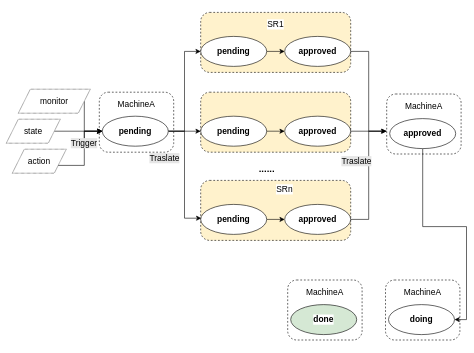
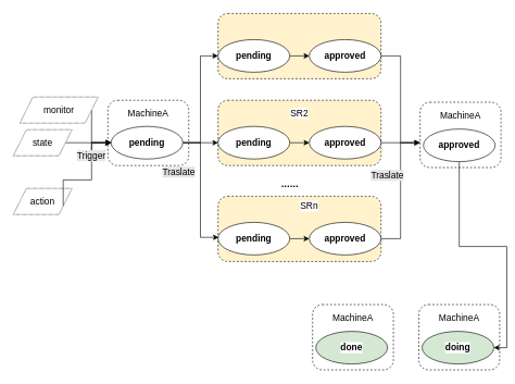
  <mxCell id="0" />
  <mxCell id="1" parent="0" />
  <mxCell id="2" value="" style="rounded=1;whiteSpace=wrap;html=1;dashed=1;labelBackgroundColor=#ffffff;fontSize=14;" vertex="1" parent="1"><mxGeometry x="642" y="466" width="124" height="100" as="geometry" /></mxCell>
  <mxCell id="3" value="" style="rounded=1;whiteSpace=wrap;html=1;dashed=1;labelBackgroundColor=#ffffff;fontSize=14;" vertex="1" parent="1"><mxGeometry x="479" y="466" width="124" height="100" as="geometry" /></mxCell>
  <mxCell id="4" value="" style="rounded=1;whiteSpace=wrap;html=1;dashed=1;labelBackgroundColor=#ffffff;fontSize=14;" vertex="1" parent="1"><mxGeometry x="165" y="153" width="124" height="100" as="geometry" /></mxCell>
  <mxCell id="5" value="" style="rounded=1;whiteSpace=wrap;html=1;dashed=1;labelBackgroundColor=#FFF2CC;fontSize=14;fillColor=#FFF2CC;" vertex="1" parent="1"><mxGeometry x="334" y="20" width="250" height="100" as="geometry" /></mxCell>
  <mxCell id="6" style="edgeStyle=orthogonalEdgeStyle;rounded=0;orthogonalLoop=1;jettySize=auto;html=1;entryX=0;entryY=0.5;entryDx=0;entryDy=0;fontSize=14;" edge="1" parent="1" source="7" target="15"><mxGeometry relative="1" as="geometry"><Array as="points"><mxPoint x="140" y="168" /><mxPoint x="140" y="218" /></Array></mxGeometry></mxCell>
  <mxCell id="7" value="monitor" style="shape=parallelogram;perimeter=parallelogramPerimeter;whiteSpace=wrap;html=1;fixedSize=1;dashed=1;dashPattern=1 1;labelBackgroundColor=#ffffff;fontSize=14;" vertex="1" parent="1"><mxGeometry x="30" y="148" width="120" height="40" as="geometry" /></mxCell>
  <mxCell id="8" value="" style="edgeStyle=orthogonalEdgeStyle;rounded=0;orthogonalLoop=1;jettySize=auto;html=1;fontSize=14;" edge="1" parent="1" source="9" target="15"><mxGeometry relative="1" as="geometry" /></mxCell>
- <mxCell id="9" value="state" style="shape=parallelogram;perimeter=parallelogramPerimeter;whiteSpace=wrap;html=1;fixedSize=1;dashed=1;dashPattern=1 1;labelBackgroundColor=#ffffff;fontSize=14;" vertex="1" parent="1"><mxGeometry x="10" y="198" width="90" height="40" as="geometry" /></mxCell>
+ <mxCell id="9" value="state" style="shape=parallelogram;perimeter=parallelogramPerimeter;whiteSpace=wrap;html=1;fixedSize=1;dashed=1;dashPattern=1 1;labelBackgroundColor=#ffffff;fontSize=14;" vertex="1" parent="1"><mxGeometry x="20" y="198" width="90" height="40" as="geometry" /></mxCell>
  <mxCell id="10" value="" style="edgeStyle=orthogonalEdgeStyle;rounded=0;orthogonalLoop=1;jettySize=auto;html=1;fontSize=14;exitX=1;exitY=0.75;exitDx=0;exitDy=0;" edge="1" parent="1" source="17" target="15"><mxGeometry relative="1" as="geometry"><Array as="points"><mxPoint x="140" y="218" /></Array></mxGeometry></mxCell>
- <mxCell id="11" value="action" style="shape=parallelogram;perimeter=parallelogramPerimeter;whiteSpace=wrap;html=1;fixedSize=1;dashed=1;dashPattern=1 1;labelBackgroundColor=#ffffff;fontSize=14;" vertex="1" parent="1"><mxGeometry x="20" y="248" width="90" height="40" as="geometry" /></mxCell>
+ <mxCell id="11" value="action" style="shape=parallelogram;perimeter=parallelogramPerimeter;whiteSpace=wrap;html=1;fixedSize=1;dashed=1;dashPattern=1 1;labelBackgroundColor=#ffffff;fontSize=14;" vertex="1" parent="1"><mxGeometry x="20" y="288" width="90" height="40" as="geometry" /></mxCell>
  <mxCell id="12" style="edgeStyle=orthogonalEdgeStyle;rounded=0;orthogonalLoop=1;jettySize=auto;html=1;entryX=0;entryY=0.5;entryDx=0;entryDy=0;fontSize=16;" edge="1" parent="1" source="15" target="25"><mxGeometry relative="1" as="geometry" /></mxCell>
  <mxCell id="13" style="edgeStyle=orthogonalEdgeStyle;rounded=0;orthogonalLoop=1;jettySize=auto;html=1;exitX=1;exitY=0.5;exitDx=0;exitDy=0;entryX=0;entryY=0.5;entryDx=0;entryDy=0;fontSize=16;" edge="1" parent="1" source="15" target="19"><mxGeometry relative="1" as="geometry" /></mxCell>
  <mxCell id="14" style="edgeStyle=orthogonalEdgeStyle;rounded=0;orthogonalLoop=1;jettySize=auto;html=1;exitX=1;exitY=0.5;exitDx=0;exitDy=0;entryX=0.004;entryY=0.63;entryDx=0;entryDy=0;entryPerimeter=0;fontSize=16;" edge="1" parent="1" source="15" target="29"><mxGeometry relative="1" as="geometry" /></mxCell>
  <mxCell id="15" value="pending" style="ellipse;whiteSpace=wrap;html=1;labelBackgroundColor=#ffffff;fontSize=14;fontStyle=1" vertex="1" parent="1"><mxGeometry x="170" y="193" width="110" height="50" as="geometry" /></mxCell>
  <mxCell id="16" value="" style="edgeStyle=orthogonalEdgeStyle;rounded=0;orthogonalLoop=1;jettySize=auto;html=1;fontSize=14;exitX=1;exitY=0.75;exitDx=0;exitDy=0;entryX=0;entryY=0.5;entryDx=0;entryDy=0;" edge="1" parent="1" source="11" target="15"><mxGeometry relative="1" as="geometry"><mxPoint x="96.5" y="275" as="sourcePoint" /><mxPoint x="160" y="218" as="targetPoint" /><Array as="points"><mxPoint x="140" y="275" /><mxPoint x="140" y="218" /></Array></mxGeometry></mxCell>
  <mxCell id="17" value="Trigger" style="text;html=1;strokeColor=none;fillColor=none;align=center;verticalAlign=middle;whiteSpace=wrap;rounded=0;dashed=1;labelBackgroundColor=#E6E6E6;fontSize=14;" vertex="1" parent="1"><mxGeometry x="120" y="228" width="40" height="20" as="geometry" /></mxCell>
  <mxCell id="18" style="edgeStyle=orthogonalEdgeStyle;rounded=0;orthogonalLoop=1;jettySize=auto;html=1;exitX=1;exitY=0.5;exitDx=0;exitDy=0;entryX=0;entryY=0.5;entryDx=0;entryDy=0;fontSize=14;" edge="1" parent="1" source="19" target="21"><mxGeometry relative="1" as="geometry" /></mxCell>
  <mxCell id="19" value="pending" style="ellipse;whiteSpace=wrap;html=1;labelBackgroundColor=#ffffff;fontSize=14;fontStyle=1" vertex="1" parent="1"><mxGeometry x="334" y="60" width="110" height="50" as="geometry" /></mxCell>
  <mxCell id="20" style="edgeStyle=orthogonalEdgeStyle;rounded=0;orthogonalLoop=1;jettySize=auto;html=1;entryX=0;entryY=0.62;entryDx=0;entryDy=0;entryPerimeter=0;fontSize=16;" edge="1" parent="1" source="21" target="38"><mxGeometry relative="1" as="geometry" /></mxCell>
  <mxCell id="21" value="approved" style="ellipse;whiteSpace=wrap;html=1;labelBackgroundColor=#ffffff;fontSize=14;fontStyle=1" vertex="1" parent="1"><mxGeometry x="474" y="60" width="110" height="50" as="geometry" /></mxCell>
- <mxCell id="22" value="SR1" style="text;html=1;strokeColor=none;fillColor=none;align=center;verticalAlign=middle;whiteSpace=wrap;rounded=0;labelBackgroundColor=#ffffff;fontSize=14;" vertex="1" parent="1"><mxGeometry x="439" y="30" width="40" height="20" as="geometry" /></mxCell>
  <mxCell id="23" value="" style="rounded=1;whiteSpace=wrap;html=1;dashed=1;labelBackgroundColor=#FFF2CC;fontSize=14;fillColor=#FFF2CC;" vertex="1" parent="1"><mxGeometry x="334" y="153" width="250" height="100" as="geometry" /></mxCell>
  <mxCell id="24" style="edgeStyle=orthogonalEdgeStyle;rounded=0;orthogonalLoop=1;jettySize=auto;html=1;exitX=1;exitY=0.5;exitDx=0;exitDy=0;entryX=0;entryY=0.5;entryDx=0;entryDy=0;fontSize=14;" edge="1" parent="1" source="25" target="27"><mxGeometry relative="1" as="geometry" /></mxCell>
  <mxCell id="25" value="pending" style="ellipse;whiteSpace=wrap;html=1;labelBackgroundColor=#ffffff;fontSize=14;fontStyle=1" vertex="1" parent="1"><mxGeometry x="334" y="193" width="110" height="50" as="geometry" /></mxCell>
  <mxCell id="26" value="" style="edgeStyle=orthogonalEdgeStyle;rounded=0;orthogonalLoop=1;jettySize=auto;html=1;fontSize=16;" edge="1" parent="1" source="27" target="41"><mxGeometry relative="1" as="geometry" /></mxCell>
  <mxCell id="27" value="approved" style="ellipse;whiteSpace=wrap;html=1;labelBackgroundColor=#ffffff;fontSize=14;fontStyle=1" vertex="1" parent="1"><mxGeometry x="474" y="193" width="110" height="50" as="geometry" /></mxCell>
+ <mxCell id="28" value="SR2" style="text;html=1;strokeColor=none;fillColor=none;align=center;verticalAlign=middle;whiteSpace=wrap;rounded=0;labelBackgroundColor=#ffffff;fontSize=14;" vertex="1" parent="1"><mxGeometry x="439" y="163" width="40" height="20" as="geometry" /></mxCell>
  <mxCell id="29" value="" style="rounded=1;whiteSpace=wrap;html=1;dashed=1;labelBackgroundColor=#FFF2CC;fontSize=14;fillColor=#FFF2CC;" vertex="1" parent="1"><mxGeometry x="334" y="300" width="250" height="100" as="geometry" /></mxCell>
  <mxCell id="30" style="edgeStyle=orthogonalEdgeStyle;rounded=0;orthogonalLoop=1;jettySize=auto;html=1;exitX=1;exitY=0.5;exitDx=0;exitDy=0;entryX=0;entryY=0.5;entryDx=0;entryDy=0;fontSize=14;" edge="1" parent="1" source="31" target="33"><mxGeometry relative="1" as="geometry" /></mxCell>
  <mxCell id="31" value="pending" style="ellipse;whiteSpace=wrap;html=1;labelBackgroundColor=#ffffff;fontSize=14;fontStyle=1" vertex="1" parent="1"><mxGeometry x="334" y="340" width="110" height="50" as="geometry" /></mxCell>
  <mxCell id="32" style="edgeStyle=orthogonalEdgeStyle;rounded=0;orthogonalLoop=1;jettySize=auto;html=1;entryX=-0.008;entryY=0.62;entryDx=0;entryDy=0;entryPerimeter=0;fontSize=16;" edge="1" parent="1" source="33" target="38"><mxGeometry relative="1" as="geometry" /></mxCell>
  <mxCell id="33" value="approved" style="ellipse;whiteSpace=wrap;html=1;labelBackgroundColor=#ffffff;fontSize=14;fontStyle=1" vertex="1" parent="1"><mxGeometry x="474" y="340" width="110" height="50" as="geometry" /></mxCell>
  <mxCell id="34" value="SRn" style="text;html=1;strokeColor=none;fillColor=none;align=center;verticalAlign=middle;whiteSpace=wrap;rounded=0;labelBackgroundColor=#ffffff;fontSize=14;" vertex="1" parent="1"><mxGeometry x="454" y="305" width="40" height="20" as="geometry" /></mxCell>
  <mxCell id="35" value="......" style="text;html=1;align=center;verticalAlign=middle;resizable=0;points=[];autosize=1;fontSize=16;fontStyle=1" vertex="1" parent="1"><mxGeometry x="424" y="270" width="40" height="20" as="geometry" /></mxCell>
  <mxCell id="36" value="Traslate" style="text;html=1;strokeColor=none;fillColor=none;align=center;verticalAlign=middle;whiteSpace=wrap;rounded=0;dashed=1;labelBackgroundColor=#E6E6E6;fontSize=14;" vertex="1" parent="1"><mxGeometry x="254" y="253" width="40" height="20" as="geometry" /></mxCell>
  <mxCell id="37" value="MachineA" style="text;html=1;strokeColor=none;fillColor=none;align=center;verticalAlign=middle;whiteSpace=wrap;rounded=0;labelBackgroundColor=#ffffff;fontSize=14;" vertex="1" parent="1"><mxGeometry x="192" y="163" width="70" height="20" as="geometry" /></mxCell>
  <mxCell id="38" value="" style="rounded=1;whiteSpace=wrap;html=1;dashed=1;labelBackgroundColor=#ffffff;fontSize=14;" vertex="1" parent="1"><mxGeometry x="644" y="156" width="124" height="100" as="geometry" /></mxCell>
  <mxCell id="39" style="edgeStyle=orthogonalEdgeStyle;rounded=0;orthogonalLoop=1;jettySize=auto;html=1;fontSize=16;entryX=1;entryY=0.5;entryDx=0;entryDy=0;" edge="1" parent="1" source="40" target="43"><mxGeometry relative="1" as="geometry" /></mxCell>
  <mxCell id="40" value="approved" style="ellipse;whiteSpace=wrap;html=1;labelBackgroundColor=#ffffff;fontSize=14;fontStyle=1" vertex="1" parent="1"><mxGeometry x="649" y="197" width="110" height="50" as="geometry" /></mxCell>
  <mxCell id="41" value="MachineA" style="text;html=1;strokeColor=none;fillColor=none;align=center;verticalAlign=middle;whiteSpace=wrap;rounded=0;labelBackgroundColor=#ffffff;fontSize=14;" vertex="1" parent="1"><mxGeometry x="671" y="167" width="70" height="20" as="geometry" /></mxCell>
  <mxCell id="42" value="Traslate" style="text;html=1;strokeColor=none;fillColor=none;align=center;verticalAlign=middle;whiteSpace=wrap;rounded=0;dashed=1;labelBackgroundColor=#E6E6E6;fontSize=14;" vertex="1" parent="1"><mxGeometry x="574" y="258" width="40" height="20" as="geometry" /></mxCell>
- <mxCell id="43" value="doing" style="ellipse;whiteSpace=wrap;html=1;labelBackgroundColor=#ffffff;fontSize=14;fontStyle=1" vertex="1" parent="1"><mxGeometry x="647" y="507" width="110" height="50" as="geometry" /></mxCell>
+ <mxCell id="43" value="doing" style="ellipse;whiteSpace=wrap;html=1;labelBackgroundColor=#ffffff;fontSize=14;fontStyle=1;fillColor=#d5e8d4;" vertex="1" parent="1"><mxGeometry x="647" y="507" width="110" height="50" as="geometry" /></mxCell>
  <mxCell id="44" value="MachineA" style="text;html=1;strokeColor=none;fillColor=none;align=center;verticalAlign=middle;whiteSpace=wrap;rounded=0;labelBackgroundColor=#ffffff;fontSize=14;" vertex="1" parent="1"><mxGeometry x="669" y="477" width="70" height="20" as="geometry" /></mxCell>
  <mxCell id="45" value="done" style="ellipse;whiteSpace=wrap;html=1;labelBackgroundColor=#ffffff;fontSize=14;fontStyle=1;fillColor=#d5e8d4;" vertex="1" parent="1"><mxGeometry x="484" y="507" width="110" height="50" as="geometry" /></mxCell>
  <mxCell id="46" value="MachineA" style="text;html=1;strokeColor=none;fillColor=none;align=center;verticalAlign=middle;whiteSpace=wrap;rounded=0;labelBackgroundColor=#ffffff;fontSize=14;" vertex="1" parent="1"><mxGeometry x="506" y="477" width="70" height="20" as="geometry" /></mxCell>
